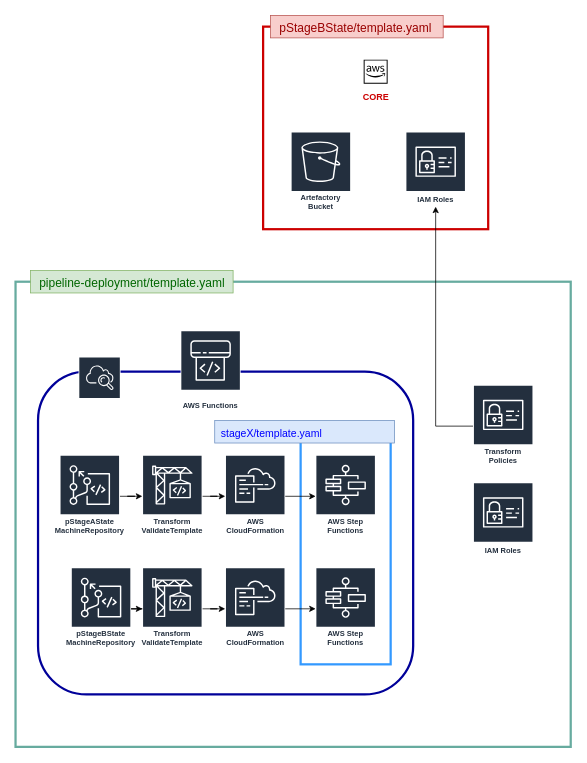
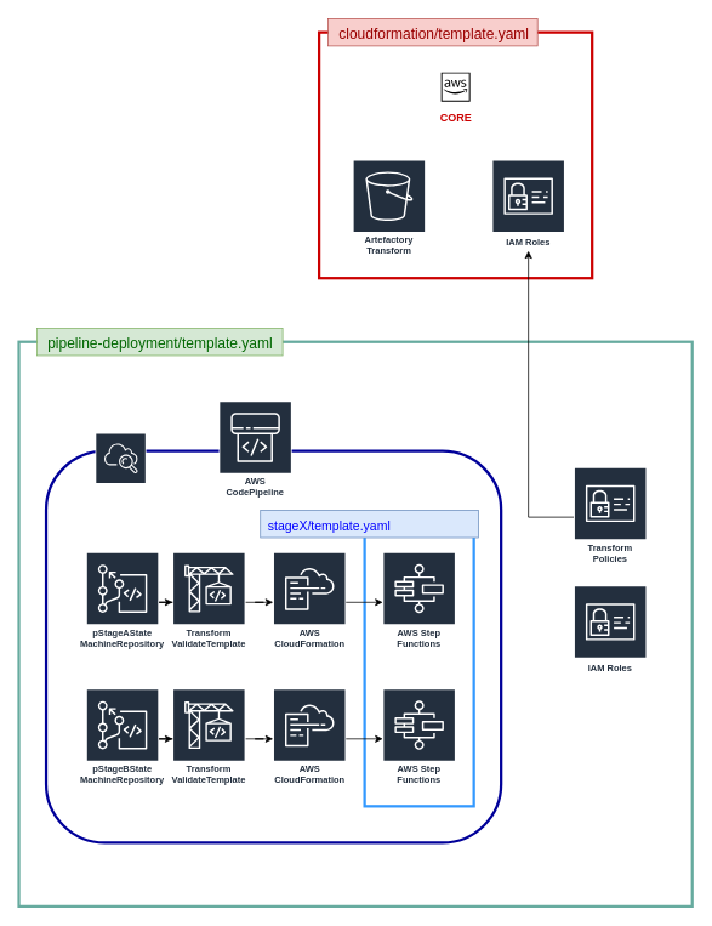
  <mxCell id="0" />
  <mxCell id="1" parent="0" />
  <mxCell id="2" value="" style="rounded=0;whiteSpace=wrap;html=1;strokeColor=#67ab9f;strokeWidth=3;" parent="1" vertex="1"><mxGeometry x="20" y="375" width="740" height="620" as="geometry" /></mxCell>
  <mxCell id="3" value="" style="rounded=1;whiteSpace=wrap;html=1;strokeColor=#000099;strokeWidth=3;" parent="1" vertex="1"><mxGeometry x="50" y="495" width="500" height="430" as="geometry" /></mxCell>
  <mxCell id="4" value="" style="rounded=0;whiteSpace=wrap;html=1;strokeColor=#3399ff;strokeWidth=3;fillColor=none;fontSize=16;" parent="1" vertex="1"><mxGeometry x="400" y="565" width="120" height="320" as="geometry" /></mxCell>
  <mxCell id="5" value="" style="rounded=0;whiteSpace=wrap;html=1;strokeWidth=3;strokeColor=#cc0000;" parent="1" vertex="1"><mxGeometry x="350" y="35" width="300" height="270" as="geometry" /></mxCell>
  <mxCell id="6" style="edgeStyle=orthogonalEdgeStyle;rounded=0;orthogonalLoop=1;jettySize=auto;html=1;" parent="1" source="7" target="9" edge="1"><mxGeometry relative="1" as="geometry" /></mxCell>
  <mxCell id="7" value="Transform Policies" style="outlineConnect=0;fontColor=#232F3E;gradientColor=none;strokeColor=#ffffff;fillColor=#232F3E;dashed=0;verticalLabelPosition=middle;verticalAlign=bottom;align=center;html=1;whiteSpace=wrap;fontSize=10;fontStyle=1;spacing=3;shape=mxgraph.aws4.productIcon;prIcon=mxgraph.aws4.identity_and_access_management;" parent="1" vertex="1"><mxGeometry x="630" y="512.5" width="80" height="110" as="geometry" /></mxCell>
  <mxCell id="8" value="&lt;b&gt;&lt;font color=&quot;#cc0000&quot;&gt;CORE&lt;/font&gt;&lt;/b&gt;" style="outlineConnect=0;dashed=0;verticalLabelPosition=bottom;verticalAlign=top;align=center;html=1;fontSize=12;fontStyle=0;aspect=fixed;shape=mxgraph.aws4.resourceIcon;resIcon=mxgraph.aws4.aws_cloud;" parent="1" vertex="1"><mxGeometry x="470" y="75" width="60" height="40" as="geometry" /></mxCell>
  <mxCell id="9" value="IAM Roles" style="outlineConnect=0;fontColor=#232F3E;gradientColor=none;strokeColor=#ffffff;fillColor=#232F3E;dashed=0;verticalLabelPosition=middle;verticalAlign=bottom;align=center;html=1;whiteSpace=wrap;fontSize=10;fontStyle=1;spacing=3;shape=mxgraph.aws4.productIcon;prIcon=mxgraph.aws4.identity_and_access_management;" parent="1" vertex="1"><mxGeometry x="540" y="175" width="80" height="100" as="geometry" /></mxCell>
- <mxCell id="10" value="Artefactory Bucket" style="outlineConnect=0;fontColor=#232F3E;gradientColor=none;strokeColor=#ffffff;fillColor=#232F3E;dashed=0;verticalLabelPosition=middle;verticalAlign=bottom;align=center;html=1;whiteSpace=wrap;fontSize=10;fontStyle=1;spacing=3;shape=mxgraph.aws4.productIcon;prIcon=mxgraph.aws4.s3;" parent="1" vertex="1"><mxGeometry x="387" y="175" width="80" height="110" as="geometry" /></mxCell>
+ <mxCell id="10" value="Artefactory Transform" style="outlineConnect=0;fontColor=#232F3E;gradientColor=none;strokeColor=#ffffff;fillColor=#232F3E;dashed=0;verticalLabelPosition=middle;verticalAlign=bottom;align=center;html=1;whiteSpace=wrap;fontSize=10;fontStyle=1;spacing=3;shape=mxgraph.aws4.productIcon;prIcon=mxgraph.aws4.s3;" parent="1" vertex="1"><mxGeometry x="387" y="175" width="80" height="110" as="geometry" /></mxCell>
  <mxCell id="11" value="IAM Roles" style="outlineConnect=0;fontColor=#232F3E;gradientColor=none;strokeColor=#ffffff;fillColor=#232F3E;dashed=0;verticalLabelPosition=middle;verticalAlign=bottom;align=center;html=1;whiteSpace=wrap;fontSize=10;fontStyle=1;spacing=3;shape=mxgraph.aws4.productIcon;prIcon=mxgraph.aws4.identity_and_access_management;" parent="1" vertex="1"><mxGeometry x="630" y="642.5" width="80" height="100" as="geometry" /></mxCell>
- <mxCell id="12" value="AWS Functions" style="outlineConnect=0;fontColor=#232F3E;gradientColor=none;strokeColor=#ffffff;fillColor=#232F3E;dashed=0;verticalLabelPosition=middle;verticalAlign=bottom;align=center;html=1;whiteSpace=wrap;fontSize=10;fontStyle=1;spacing=3;shape=mxgraph.aws4.productIcon;prIcon=mxgraph.aws4.codepipeline;" parent="1" vertex="1"><mxGeometry x="240" y="440" width="80" height="110" as="geometry" /></mxCell>
+ <mxCell id="12" value="AWS CodePipeline" style="outlineConnect=0;fontColor=#232F3E;gradientColor=none;strokeColor=#ffffff;fillColor=#232F3E;dashed=0;verticalLabelPosition=middle;verticalAlign=bottom;align=center;html=1;whiteSpace=wrap;fontSize=10;fontStyle=1;spacing=3;shape=mxgraph.aws4.productIcon;prIcon=mxgraph.aws4.codepipeline;" parent="1" vertex="1"><mxGeometry x="240" y="440" width="80" height="110" as="geometry" /></mxCell>
  <mxCell id="13" style="edgeStyle=orthogonalEdgeStyle;rounded=0;orthogonalLoop=1;jettySize=auto;html=1;fontSize=16;" parent="1" source="14" target="18" edge="1"><mxGeometry relative="1" as="geometry" /></mxCell>
- <mxCell id="14" value="pStageAState&lt;br&gt;MachineRepository" style="outlineConnect=0;fontColor=#232F3E;gradientColor=none;strokeColor=#ffffff;fillColor=#232F3E;dashed=0;verticalLabelPosition=middle;verticalAlign=bottom;align=center;html=1;whiteSpace=wrap;fontSize=10;fontStyle=1;spacing=3;shape=mxgraph.aws4.productIcon;prIcon=mxgraph.aws4.codecommit;" parent="1" vertex="1"><mxGeometry x="79" y="606" width="80" height="110" as="geometry" /></mxCell>
+ <mxCell id="14" value="pStageAState&lt;br&gt;MachineRepository" style="outlineConnect=0;fontColor=#232F3E;gradientColor=none;strokeColor=#ffffff;fillColor=#232F3E;dashed=0;verticalLabelPosition=middle;verticalAlign=bottom;align=center;html=1;whiteSpace=wrap;fontSize=10;fontStyle=1;spacing=3;shape=mxgraph.aws4.productIcon;prIcon=mxgraph.aws4.codecommit;" parent="1" vertex="1"><mxGeometry x="94" y="606" width="80" height="110" as="geometry" /></mxCell>
  <mxCell id="15" style="edgeStyle=orthogonalEdgeStyle;rounded=0;orthogonalLoop=1;jettySize=auto;html=1;fontSize=16;" parent="1" source="16" target="20" edge="1"><mxGeometry relative="1" as="geometry" /></mxCell>
  <mxCell id="16" value="pStageBState&lt;br&gt;MachineRepository" style="outlineConnect=0;fontColor=#232F3E;gradientColor=none;strokeColor=#ffffff;fillColor=#232F3E;dashed=0;verticalLabelPosition=middle;verticalAlign=bottom;align=center;html=1;whiteSpace=wrap;fontSize=10;fontStyle=1;spacing=3;shape=mxgraph.aws4.productIcon;prIcon=mxgraph.aws4.codecommit;" parent="1" vertex="1"><mxGeometry x="94" y="756" width="80" height="110" as="geometry" /></mxCell>
  <mxCell id="17" style="edgeStyle=orthogonalEdgeStyle;rounded=0;orthogonalLoop=1;jettySize=auto;html=1;fontSize=16;" parent="1" source="18" target="21" edge="1"><mxGeometry relative="1" as="geometry" /></mxCell>
  <mxCell id="18" value="Transform&lt;br&gt;ValidateTemplate" style="outlineConnect=0;fontColor=#232F3E;gradientColor=none;strokeColor=#ffffff;fillColor=#232F3E;dashed=0;verticalLabelPosition=middle;verticalAlign=bottom;align=center;html=1;whiteSpace=wrap;fontSize=10;fontStyle=1;spacing=3;shape=mxgraph.aws4.productIcon;prIcon=mxgraph.aws4.codebuild;" parent="1" vertex="1"><mxGeometry x="189" y="606" width="80" height="110" as="geometry" /></mxCell>
  <mxCell id="19" style="edgeStyle=orthogonalEdgeStyle;rounded=0;orthogonalLoop=1;jettySize=auto;html=1;fontSize=16;" parent="1" source="20" target="22" edge="1"><mxGeometry relative="1" as="geometry" /></mxCell>
  <mxCell id="20" value="Transform&lt;br&gt;ValidateTemplate" style="outlineConnect=0;fontColor=#232F3E;gradientColor=none;strokeColor=#ffffff;fillColor=#232F3E;dashed=0;verticalLabelPosition=middle;verticalAlign=bottom;align=center;html=1;whiteSpace=wrap;fontSize=10;fontStyle=1;spacing=3;shape=mxgraph.aws4.productIcon;prIcon=mxgraph.aws4.codebuild;" parent="1" vertex="1"><mxGeometry x="189" y="756" width="80" height="110" as="geometry" /></mxCell>
  <mxCell id="21" value="AWS CloudFormation" style="outlineConnect=0;fontColor=#232F3E;gradientColor=none;strokeColor=#ffffff;fillColor=#232F3E;dashed=0;verticalLabelPosition=middle;verticalAlign=bottom;align=center;html=1;whiteSpace=wrap;fontSize=10;fontStyle=1;spacing=3;shape=mxgraph.aws4.productIcon;prIcon=mxgraph.aws4.cloudformation;" parent="1" vertex="1"><mxGeometry x="299.5" y="606" width="80" height="110" as="geometry" /></mxCell>
  <mxCell id="22" value="AWS CloudFormation" style="outlineConnect=0;fontColor=#232F3E;gradientColor=none;strokeColor=#ffffff;fillColor=#232F3E;dashed=0;verticalLabelPosition=middle;verticalAlign=bottom;align=center;html=1;whiteSpace=wrap;fontSize=10;fontStyle=1;spacing=3;shape=mxgraph.aws4.productIcon;prIcon=mxgraph.aws4.cloudformation;" parent="1" vertex="1"><mxGeometry x="299.5" y="756" width="80" height="110" as="geometry" /></mxCell>
  <mxCell id="23" value="AWS Step Functions" style="outlineConnect=0;fontColor=#232F3E;gradientColor=none;strokeColor=#ffffff;fillColor=#232F3E;dashed=0;verticalLabelPosition=middle;verticalAlign=bottom;align=center;html=1;whiteSpace=wrap;fontSize=10;fontStyle=1;spacing=3;shape=mxgraph.aws4.productIcon;prIcon=mxgraph.aws4.step_functions;" parent="1" vertex="1"><mxGeometry x="420" y="606" width="80" height="110" as="geometry" /></mxCell>
  <mxCell id="24" value="AWS Step Functions" style="outlineConnect=0;fontColor=#232F3E;gradientColor=none;strokeColor=#ffffff;fillColor=#232F3E;dashed=0;verticalLabelPosition=middle;verticalAlign=bottom;align=center;html=1;whiteSpace=wrap;fontSize=10;fontStyle=1;spacing=3;shape=mxgraph.aws4.productIcon;prIcon=mxgraph.aws4.step_functions;" parent="1" vertex="1"><mxGeometry x="420" y="756" width="80" height="110" as="geometry" /></mxCell>
  <mxCell id="25" value="" style="outlineConnect=0;fontColor=#232F3E;gradientColor=none;strokeColor=#ffffff;fillColor=#232F3E;dashed=0;verticalLabelPosition=middle;verticalAlign=bottom;align=center;html=1;whiteSpace=wrap;fontSize=10;fontStyle=1;spacing=3;shape=mxgraph.aws4.productIcon;prIcon=mxgraph.aws4.cloudwatch;" parent="1" vertex="1"><mxGeometry x="104" y="475" width="56" height="75" as="geometry" /></mxCell>
  <mxCell id="26" value="" style="group" parent="1" vertex="1" connectable="0"><mxGeometry x="360" y="20" width="280" height="30" as="geometry" /></mxCell>
  <mxCell id="27" value="" style="group;fillColor=#f8cecc;strokeColor=#b85450;" parent="26" vertex="1" connectable="0"><mxGeometry width="230" height="30" as="geometry" /></mxCell>
- <mxCell id="28" value="&lt;font color=&quot;#990000&quot;&gt;pStageBState/template.yaml&lt;/font&gt;" style="text;html=1;resizable=0;points=[];autosize=1;align=left;verticalAlign=top;spacingTop=-4;fontSize=16;fillColor=none;strokeColor=none;" parent="26" vertex="1"><mxGeometry x="10.081" y="5" width="220" height="20" as="geometry" /></mxCell>
+ <mxCell id="28" value="&lt;font color=&quot;#990000&quot;&gt;cloudformation/template.yaml&lt;/font&gt;" style="text;html=1;resizable=0;points=[];autosize=1;align=left;verticalAlign=top;spacingTop=-4;fontSize=16;fillColor=none;strokeColor=none;" parent="26" vertex="1"><mxGeometry x="10.081" y="5" width="220" height="20" as="geometry" /></mxCell>
  <mxCell id="29" value="" style="group;fillColor=#d5e8d4;strokeColor=#82b366;" parent="1" vertex="1" connectable="0"><mxGeometry x="40" y="360" width="270" height="30" as="geometry" /></mxCell>
  <mxCell id="30" value="&lt;font color=&quot;#006600&quot;&gt;pipeline-deployment/template.yaml&lt;/font&gt;" style="text;html=1;resizable=0;points=[];autosize=1;align=left;verticalAlign=top;spacingTop=-4;fontSize=16;fillColor=none;strokeColor=none;" parent="1" vertex="1"><mxGeometry x="49.98" y="365" width="260" height="20" as="geometry" /></mxCell>
  <mxCell id="31" value="" style="group" parent="1" vertex="1" connectable="0"><mxGeometry x="285.5" y="560" width="256.126" height="30" as="geometry" /></mxCell>
  <mxCell id="32" value="" style="group;fillColor=#dae8fc;strokeColor=#6c8ebf;" parent="31" vertex="1" connectable="0"><mxGeometry width="239.593" height="30" as="geometry" /></mxCell>
  <mxCell id="33" value="&lt;font style=&quot;font-size: 14px&quot; color=&quot;#0000ff&quot;&gt;stageX/template.yaml&lt;/font&gt;" style="text;html=1;resizable=0;points=[];autosize=1;align=left;verticalAlign=top;spacingTop=-4;fontSize=16;fillColor=none;strokeColor=none;container=1;" parent="31" vertex="1"><mxGeometry x="6.126" y="5" width="170" height="20" as="geometry"><mxRectangle x="6.126" y="5" width="250" height="20" as="alternateBounds" /></mxGeometry></mxCell>
  <mxCell id="34" style="edgeStyle=orthogonalEdgeStyle;rounded=0;orthogonalLoop=1;jettySize=auto;html=1;fontSize=16;" parent="1" source="21" target="23" edge="1"><mxGeometry relative="1" as="geometry"><mxPoint x="299" y="670.857" as="sourcePoint" /><mxPoint x="329" y="670.857" as="targetPoint" /></mxGeometry></mxCell>
  <mxCell id="35" style="edgeStyle=orthogonalEdgeStyle;rounded=0;orthogonalLoop=1;jettySize=auto;html=1;fontSize=16;" parent="1" source="22" target="24" edge="1"><mxGeometry relative="1" as="geometry"><mxPoint x="179" y="680.857" as="sourcePoint" /><mxPoint x="209" y="680.857" as="targetPoint" /></mxGeometry></mxCell>
